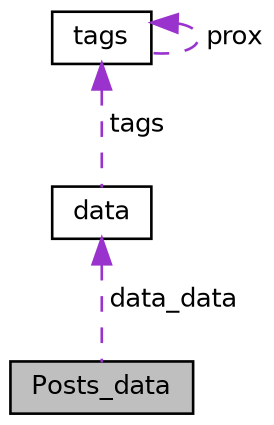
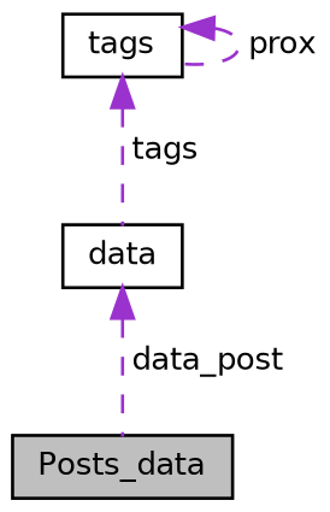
  digraph {
    node [color=black fillcolor=white fontname=Helvetica fontsize=10 shape=record style=filled]
    edge [color=darkorchid3 dir=back fontname=Helvetica fontsize=10 labelfontname=Helvetica labelfontsize=10 style=dashed]
    n1 [fillcolor=grey75 fontcolor=black height=0.2 label=Posts_data width=0.4]
    n2 [height=0.2 label=tags width=0.4]
    n3 [height=0.2 label=data width=0.4]
    n2 -> n2 [label=" prox"]
    n2 -> n3 [label=" tags"]
-   n3 -> n1 [label=" data_data"]
+   n3 -> n1 [label=" data_post"]
  }
